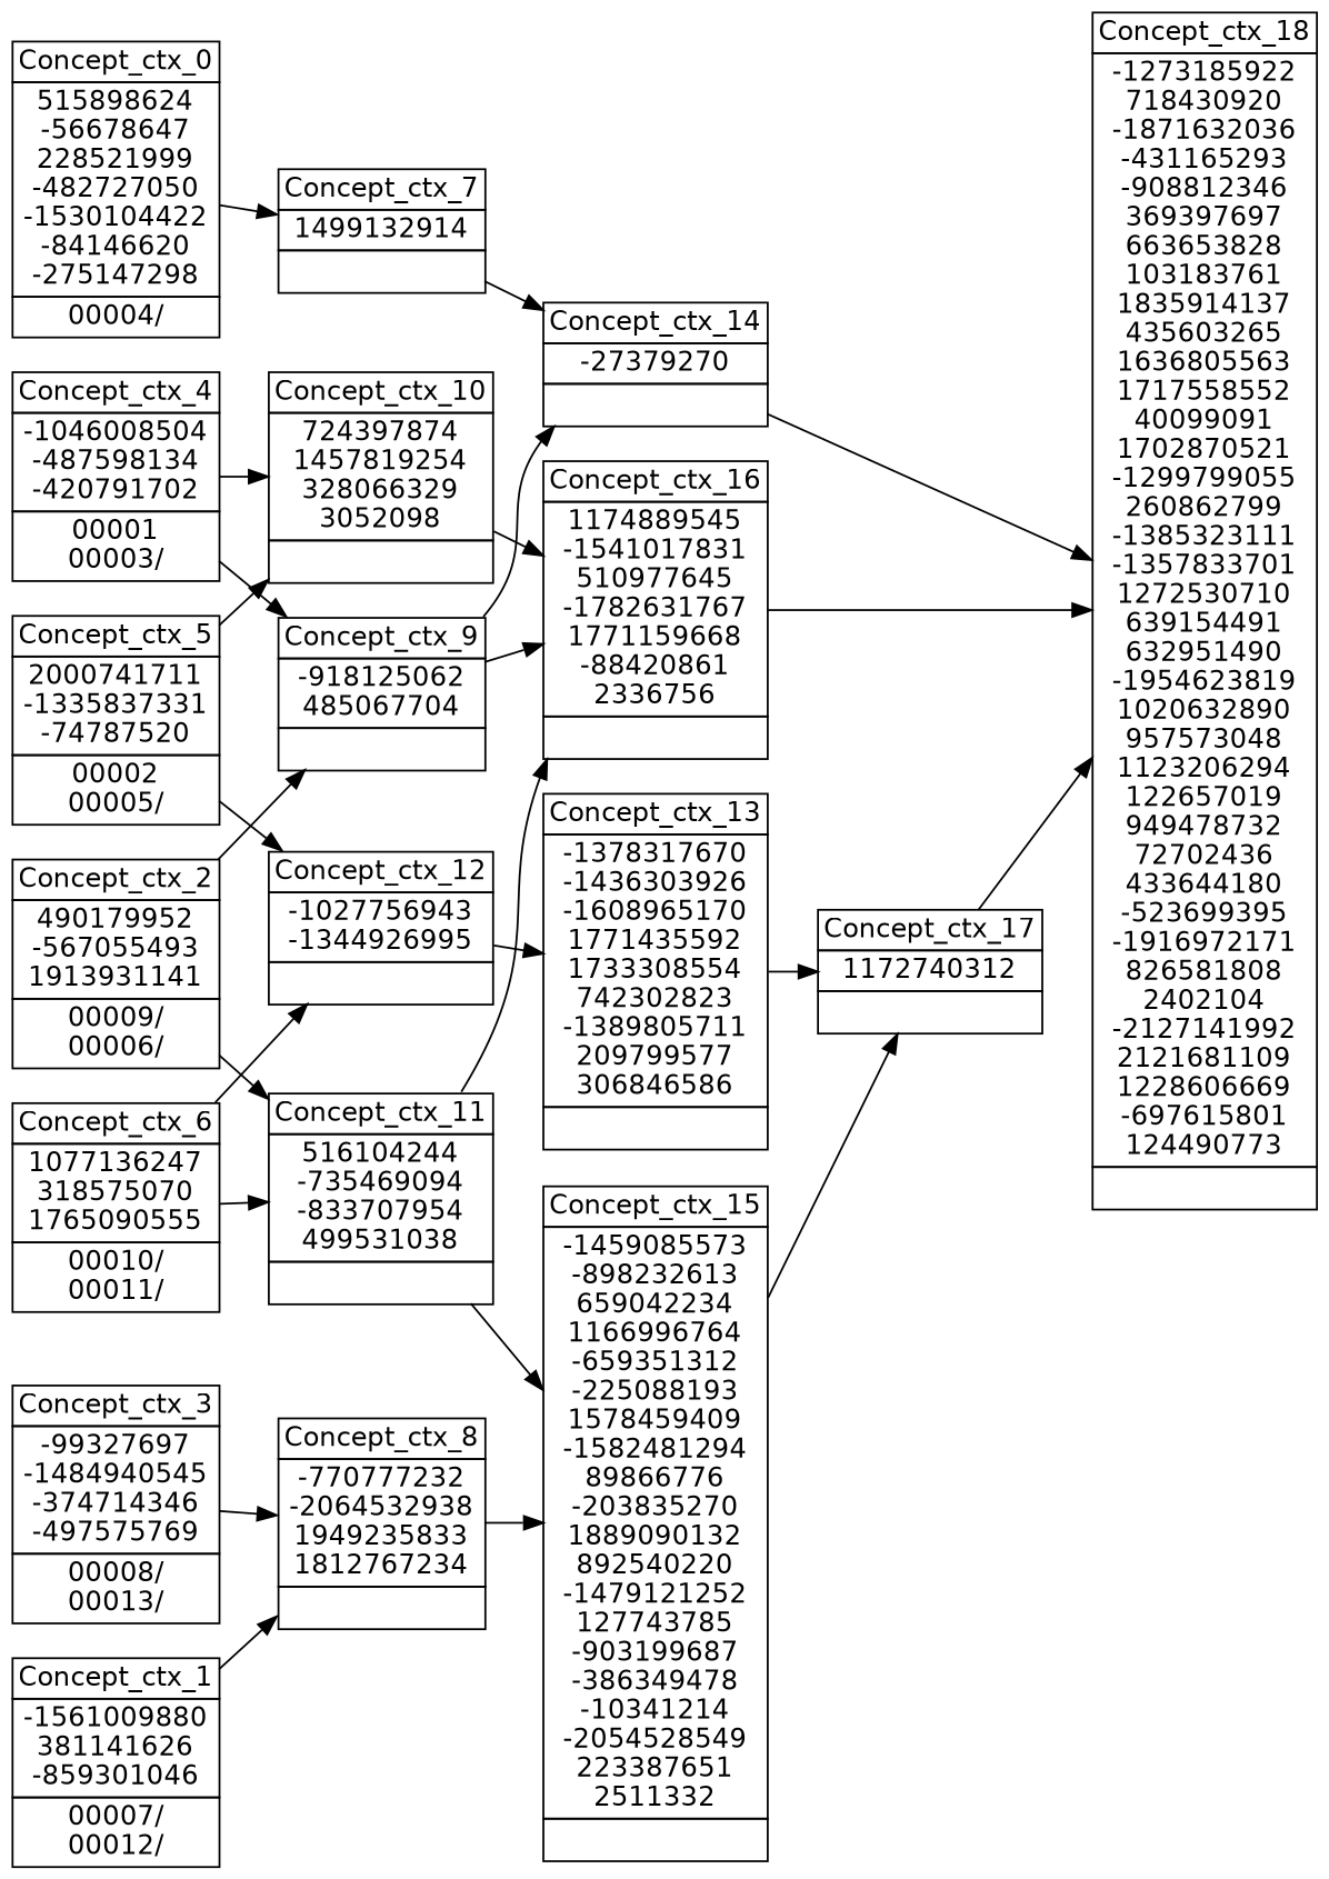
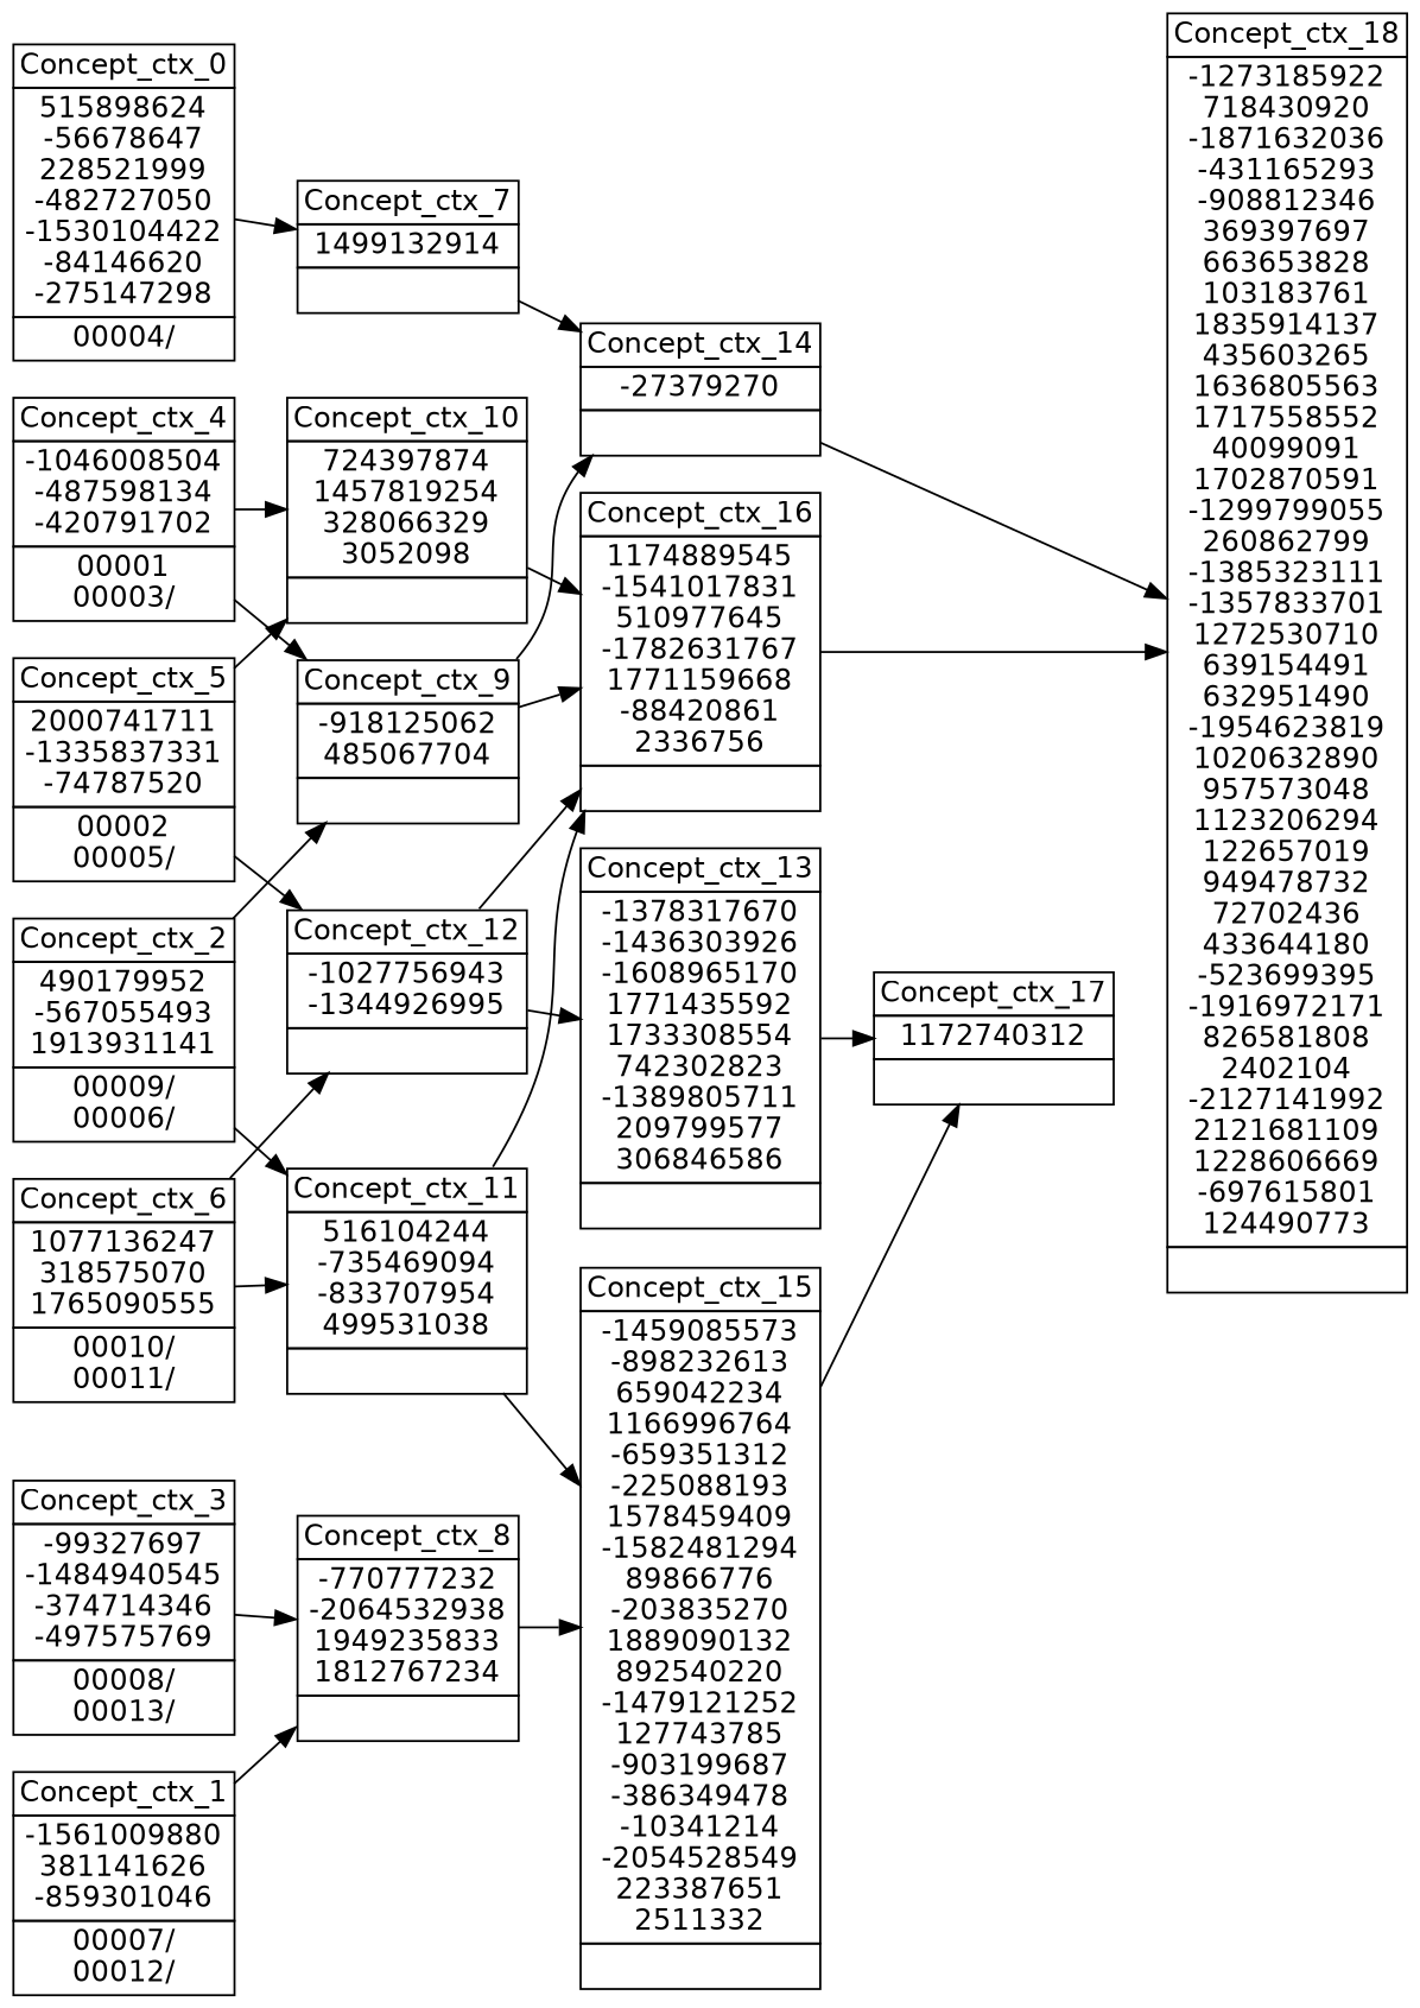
  digraph {
    nodesep=0.2
    rankdir=LR
    ranksep=0.3
    node [fontname="DejaVu Sans" margin="0.03,0.03" shape=none]
    edge [headport=p tailport=p]
    n1 [label=<<table border="0" cellborder="1" cellspacing="0" port="p"><tr><td>Concept_ctx_0</td></tr><tr><td>515898624<br/>-56678647<br/>228521999<br/>-482727050<br/>-1530104422<br/>-84146620<br/>-275147298<br/></td></tr><tr><td>00004/<br/></td></tr></table>>]
    n2 [label=<<table border="0" cellborder="1" cellspacing="0" port="p"><tr><td>Concept_ctx_7</td></tr><tr><td>1499132914<br/></td></tr><tr><td><br/></td></tr></table>>]
    n3 [label=<<table border="0" cellborder="1" cellspacing="0" port="p"><tr><td>Concept_ctx_14</td></tr><tr><td>-27379270<br/></td></tr><tr><td><br/></td></tr></table>>]
    n4 [label=<<table border="0" cellborder="1" cellspacing="0" port="p"><tr><td>Concept_ctx_2</td></tr><tr><td>490179952<br/>-567055493<br/>1913931141<br/></td></tr><tr><td>00009/<br/>00006/<br/></td></tr></table>>]
    n5 [label=<<table border="0" cellborder="1" cellspacing="0" port="p"><tr><td>Concept_ctx_11</td></tr><tr><td>516104244<br/>-735469094<br/>-833707954<br/>499531038<br/></td></tr><tr><td><br/></td></tr></table>>]
    n6 [label=<<table border="0" cellborder="1" cellspacing="0" port="p"><tr><td>Concept_ctx_9</td></tr><tr><td>-918125062<br/>485067704<br/></td></tr><tr><td><br/></td></tr></table>>]
    n7 [label=<<table border="0" cellborder="1" cellspacing="0" port="p"><tr><td>Concept_ctx_16</td></tr><tr><td>1174889545<br/>-1541017831<br/>510977645<br/>-1782631767<br/>1771159668<br/>-88420861<br/>2336756<br/></td></tr><tr><td><br/></td></tr></table>>]
    n8 [label=<<table border="0" cellborder="1" cellspacing="0" port="p"><tr><td>Concept_ctx_15</td></tr><tr><td>-1459085573<br/>-898232613<br/>659042234<br/>1166996764<br/>-659351312<br/>-225088193<br/>1578459409<br/>-1582481294<br/>89866776<br/>-203835270<br/>1889090132<br/>892540220<br/>-1479121252<br/>127743785<br/>-903199687<br/>-386349478<br/>-10341214<br/>-2054528549<br/>223387651<br/>2511332<br/></td></tr><tr><td><br/></td></tr></table>>]
    n9 [label=<<table border="0" cellborder="1" cellspacing="0" port="p"><tr><td>Concept_ctx_1</td></tr><tr><td>-1561009880<br/>381141626<br/>-859301046<br/></td></tr><tr><td>00007/<br/>00012/<br/></td></tr></table>>]
    n10 [label=<<table border="0" cellborder="1" cellspacing="0" port="p"><tr><td>Concept_ctx_8</td></tr><tr><td>-770777232<br/>-2064532938<br/>1949235833<br/>1812767234<br/></td></tr><tr><td><br/></td></tr></table>>]
    n11 [label=<<table border="0" cellborder="1" cellspacing="0" port="p"><tr><td>Concept_ctx_3</td></tr><tr><td>-99327697<br/>-1484940545<br/>-374714346<br/>-497575769<br/></td></tr><tr><td>00008/<br/>00013/<br/></td></tr></table>>]
    n12 [label=<<table border="0" cellborder="1" cellspacing="0" port="p"><tr><td>Concept_ctx_13</td></tr><tr><td>-1378317670<br/>-1436303926<br/>-1608965170<br/>1771435592<br/>1733308554<br/>742302823<br/>-1389805711<br/>209799577<br/>306846586<br/></td></tr><tr><td><br/></td></tr></table>>]
    n13 [label=<<table border="0" cellborder="1" cellspacing="0" port="p"><tr><td>Concept_ctx_17</td></tr><tr><td>1172740312<br/></td></tr><tr><td><br/></td></tr></table>>]
    n14 [label=<<table border="0" cellborder="1" cellspacing="0" port="p"><tr><td>Concept_ctx_6</td></tr><tr><td>1077136247<br/>318575070<br/>1765090555<br/></td></tr><tr><td>00010/<br/>00011/<br/></td></tr></table>>]
    n15 [label=<<table border="0" cellborder="1" cellspacing="0" port="p"><tr><td>Concept_ctx_12</td></tr><tr><td>-1027756943<br/>-1344926995<br/></td></tr><tr><td><br/></td></tr></table>>]
    n16 [label=<<table border="0" cellborder="1" cellspacing="0" port="p"><tr><td>Concept_ctx_4</td></tr><tr><td>-1046008504<br/>-487598134<br/>-420791702<br/></td></tr><tr><td>00001<br/>00003/<br/></td></tr></table>>]
    n17 [label=<<table border="0" cellborder="1" cellspacing="0" port="p"><tr><td>Concept_ctx_10</td></tr><tr><td>724397874<br/>1457819254<br/>328066329<br/>3052098<br/></td></tr><tr><td><br/></td></tr></table>>]
    n18 [label=<<table border="0" cellborder="1" cellspacing="0" port="p"><tr><td>Concept_ctx_5</td></tr><tr><td>2000741711<br/>-1335837331<br/>-74787520<br/></td></tr><tr><td>00002<br/>00005/<br/></td></tr></table>>]
-   n19 [label=<<table border="0" cellborder="1" cellspacing="0" port="p"><tr><td>Concept_ctx_18</td></tr><tr><td>-1273185922<br/>718430920<br/>-1871632036<br/>-431165293<br/>-908812346<br/>369397697<br/>663653828<br/>103183761<br/>1835914137<br/>435603265<br/>1636805563<br/>1717558552<br/>40099091<br/>1702870521<br/>-1299799055<br/>260862799<br/>-1385323111<br/>-1357833701<br/>1272530710<br/>639154491<br/>632951490<br/>-1954623819<br/>1020632890<br/>957573048<br/>1123206294<br/>122657019<br/>949478732<br/>72702436<br/>433644180<br/>-523699395<br/>-1916972171<br/>826581808<br/>2402104<br/>-2127141992<br/>2121681109<br/>1228606669<br/>-697615801<br/>124490773<br/></td></tr><tr><td><br/></td></tr></table>>]
+   n19 [label=<<table border="0" cellborder="1" cellspacing="0" port="p"><tr><td>Concept_ctx_18</td></tr><tr><td>-1273185922<br/>718430920<br/>-1871632036<br/>-431165293<br/>-908812346<br/>369397697<br/>663653828<br/>103183761<br/>1835914137<br/>435603265<br/>1636805563<br/>1717558552<br/>40099091<br/>1702870591<br/>-1299799055<br/>260862799<br/>-1385323111<br/>-1357833701<br/>1272530710<br/>639154491<br/>632951490<br/>-1954623819<br/>1020632890<br/>957573048<br/>1123206294<br/>122657019<br/>949478732<br/>72702436<br/>433644180<br/>-523699395<br/>-1916972171<br/>826581808<br/>2402104<br/>-2127141992<br/>2121681109<br/>1228606669<br/>-697615801<br/>124490773<br/></td></tr><tr><td><br/></td></tr></table>>]
    n1 -> n2
    n2 -> n3
    n3 -> n19
    n4 -> n5
    n4 -> n6
    n5 -> n7
    n5 -> n8
    n6 -> n3
    n6 -> n7
    n7 -> n19
    n8 -> n13
    n9 -> n10
    n10 -> n8
    n11 -> n10
    n12 -> n13
-   n13 -> n19
    n14 -> n5
    n14 -> n15
+   n15 -> n7
    n15 -> n12
    n16 -> n6
    n16 -> n17
    n17 -> n7
    n18 -> n15
    n18 -> n17
  }
